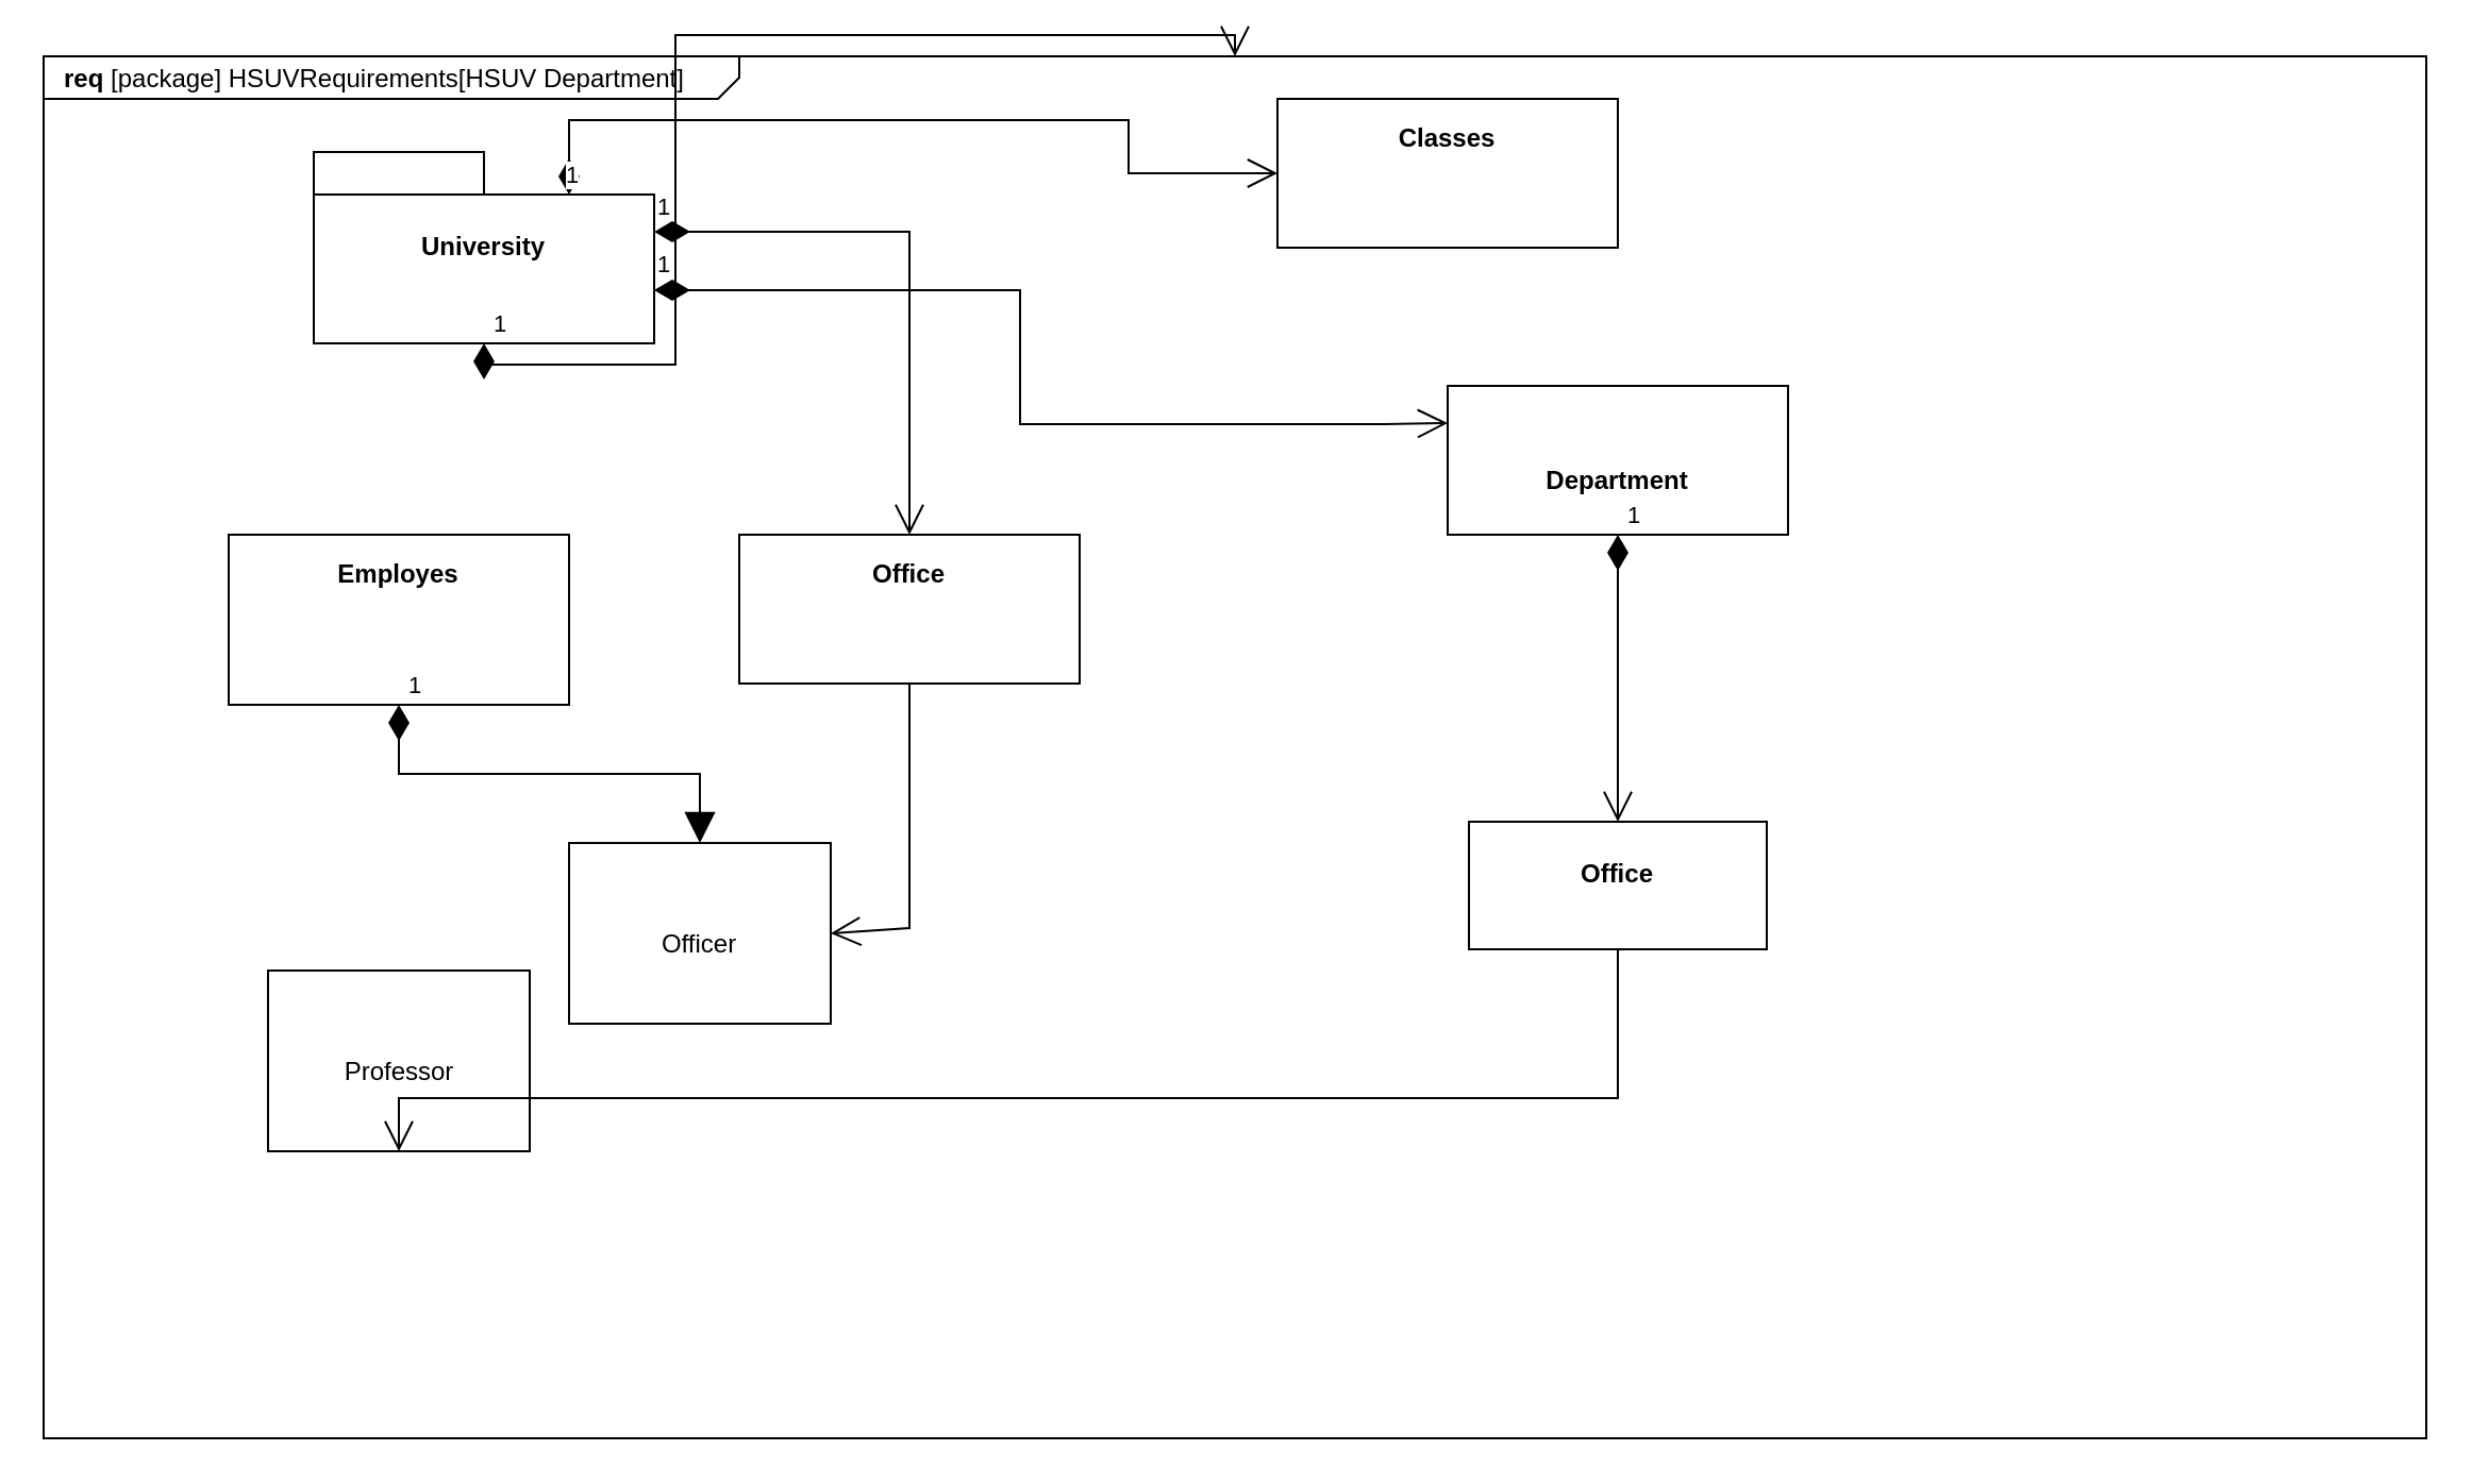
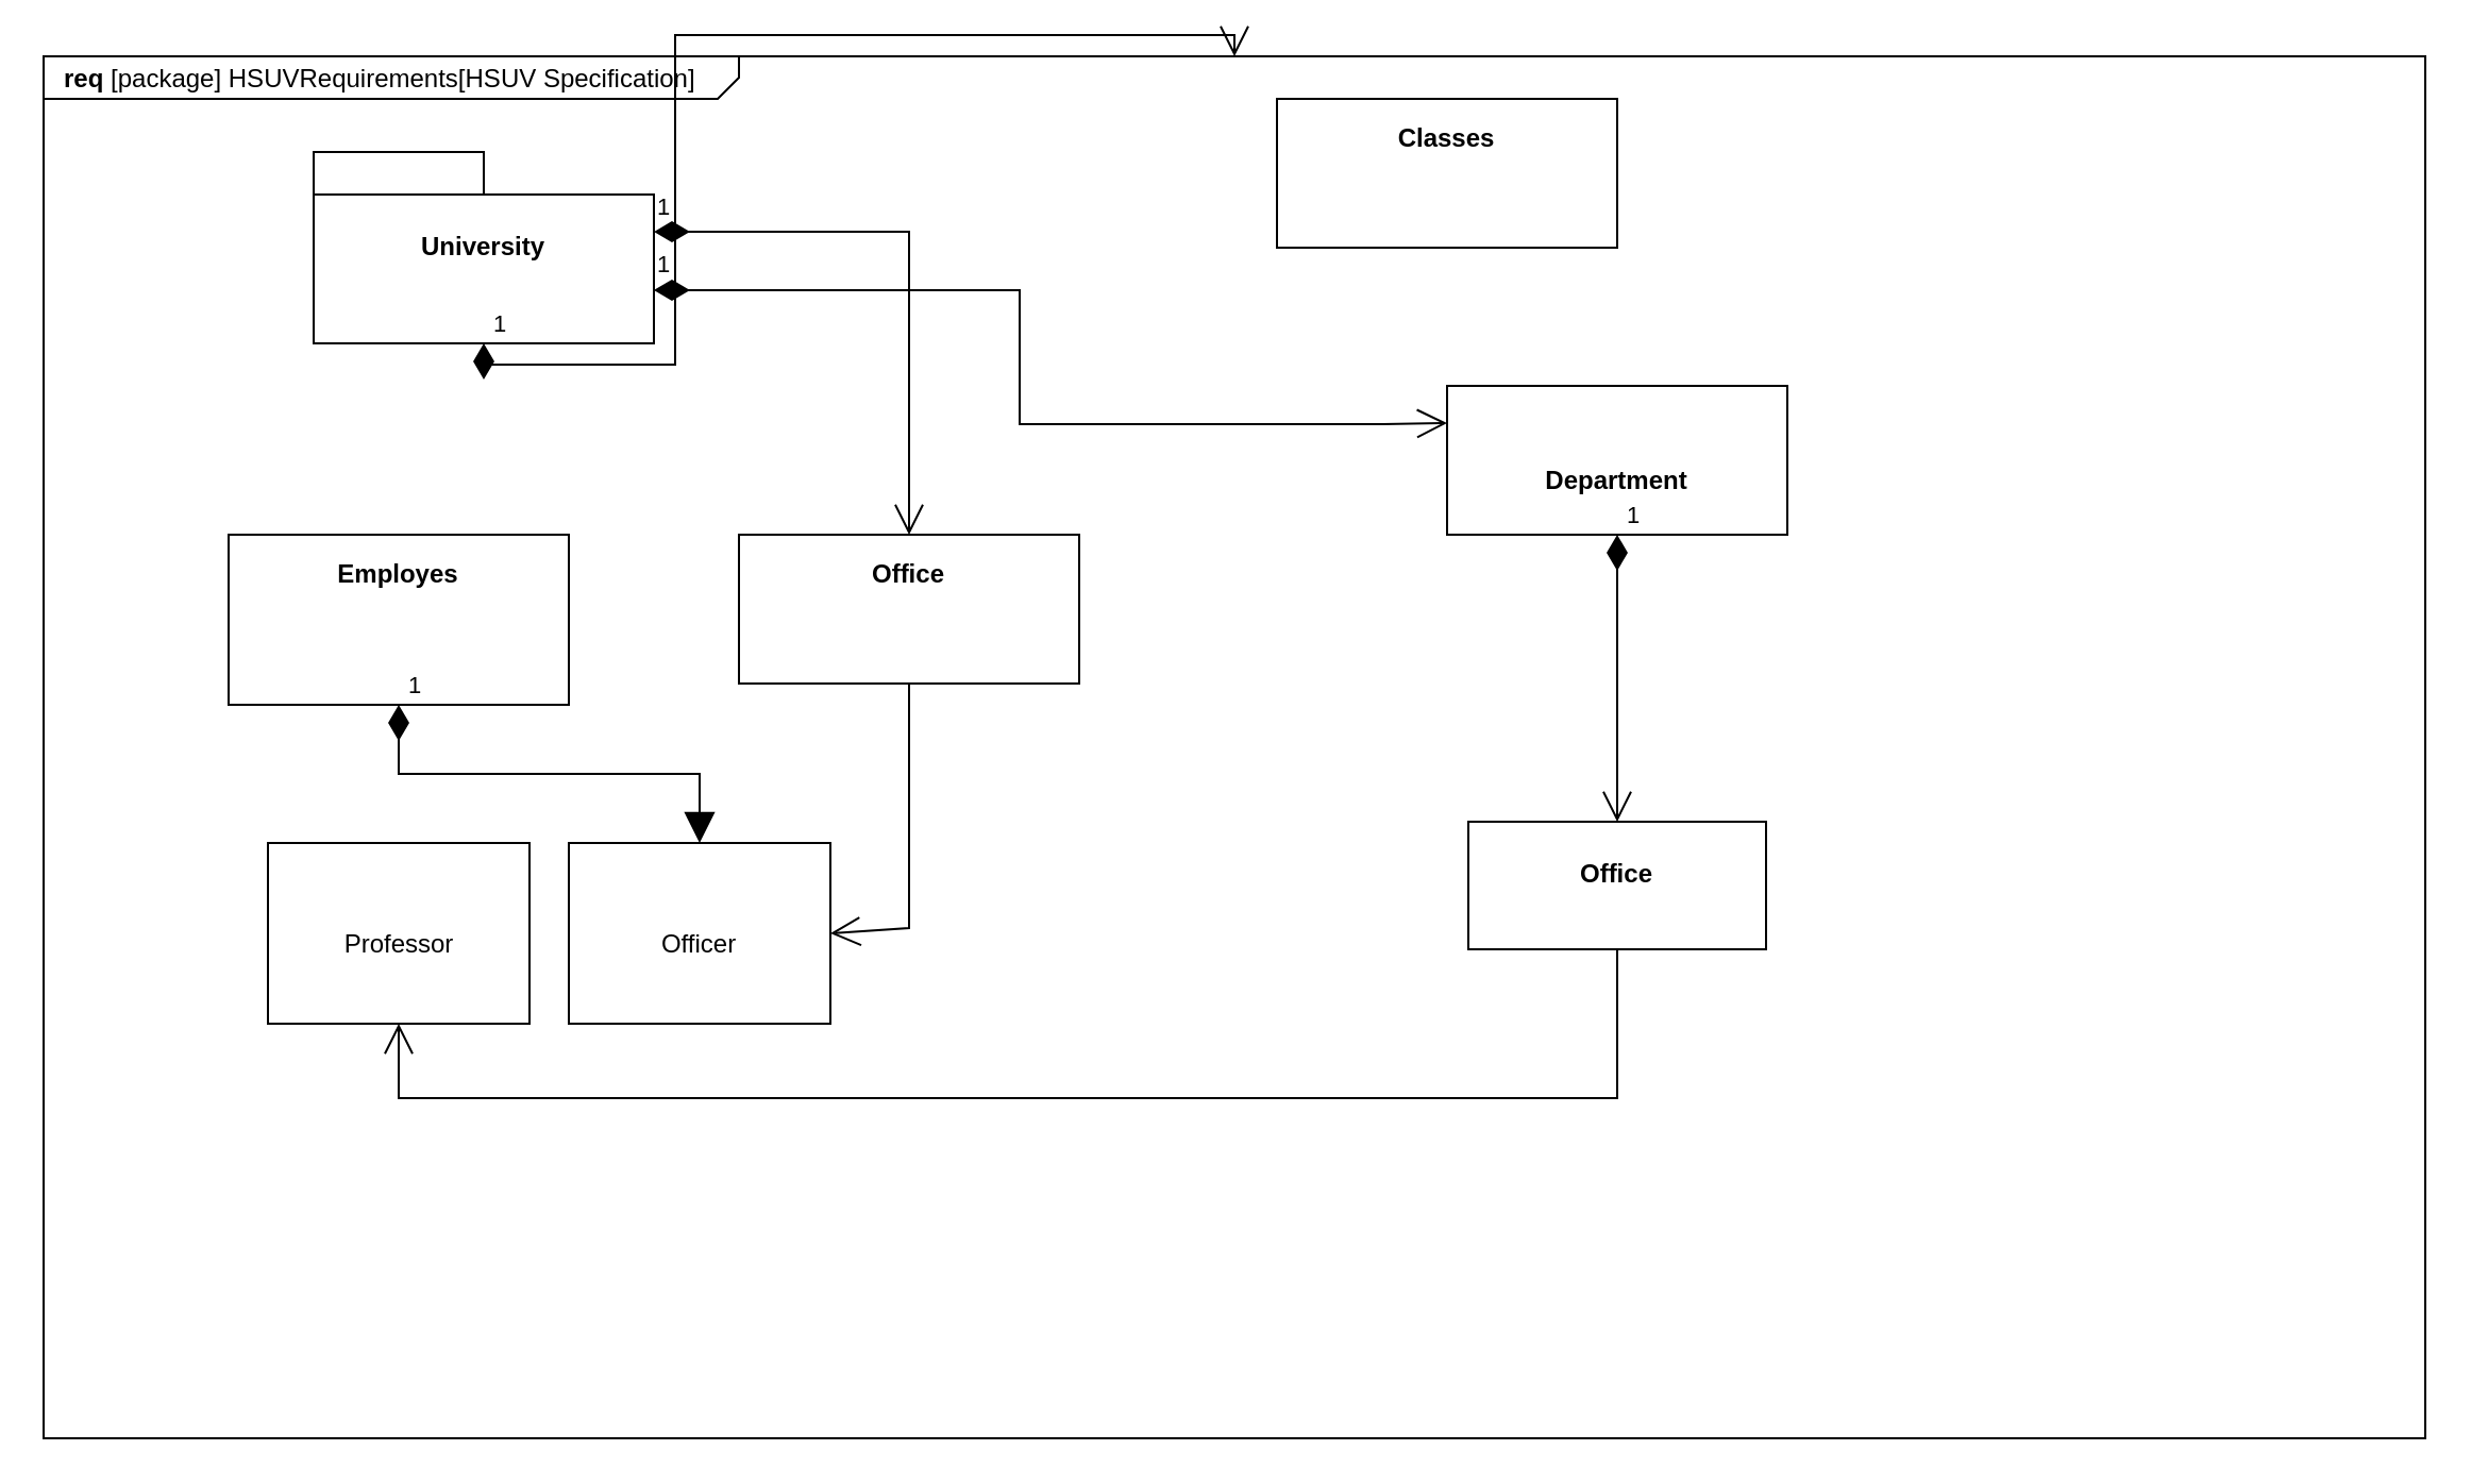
  <mxCell id="0" style=";html=1;" />
  <mxCell id="1" style=";html=1;" parent="0" />
- <mxCell id="2" value="&lt;p style=&quot;margin: 0px ; margin-top: 4px ; margin-left: 10px ; text-align: left&quot;&gt;&lt;b&gt;req&lt;/b&gt;&amp;nbsp;[package] HSUVRequirements[HSUV Department]&lt;/p&gt;" style="html=1;strokeWidth=1;shape=mxgraph.sysml.package;html=1;overflow=fill;whiteSpace=wrap;fillColor=none;gradientColor=none;fontSize=12;align=center;labelX=327.64;" parent="1" vertex="1"><mxGeometry x="20" y="20" width="1120" height="650" as="geometry" /></mxCell>
+ <mxCell id="2" value="&lt;p style=&quot;margin: 0px ; margin-top: 4px ; margin-left: 10px ; text-align: left&quot;&gt;&lt;b&gt;req&lt;/b&gt;&amp;nbsp;[package] HSUVRequirements[HSUV Specification]&lt;/p&gt;" style="html=1;strokeWidth=1;shape=mxgraph.sysml.package;html=1;overflow=fill;whiteSpace=wrap;fillColor=none;gradientColor=none;fontSize=12;align=center;labelX=327.64;" parent="1" vertex="1"><mxGeometry x="20" y="20" width="1120" height="650" as="geometry" /></mxCell>
  <mxCell id="3" value="University" style="shape=folder;tabWidth=80;tabHeight=20;tabPosition=left;strokeWidth=1;html=1;whiteSpace=wrap;align=center;fontSize=12;fontStyle=1" parent="1" vertex="1"><mxGeometry x="147" y="65" width="160" height="90" as="geometry" /></mxCell>
  <mxCell id="4" value="&lt;p&gt;Employes&lt;/p&gt;" style="shape=rect;html=1;overflow=fill;whiteSpace=wrap;align=center;fontStyle=1" parent="1" vertex="1"><mxGeometry x="107" y="245" width="160" height="80" as="geometry" /></mxCell>
  <mxCell id="5" value="&lt;p&gt;Office&lt;br&gt;&lt;/p&gt;" style="shape=rect;html=1;overflow=fill;whiteSpace=wrap;align=center;fontStyle=1" parent="1" vertex="1"><mxGeometry x="347" y="245" width="160" height="70" as="geometry" /></mxCell>
  <mxCell id="6" value="&lt;p&gt;&lt;span&gt;Classes&lt;/span&gt;&lt;br&gt;&lt;/p&gt;" style="shape=rect;html=1;overflow=fill;whiteSpace=wrap;align=center;fontStyle=1" parent="1" vertex="1"><mxGeometry x="600" y="40" width="160" height="70" as="geometry" /></mxCell>
  <mxCell id="7" value="&lt;p&gt;&lt;br&gt;&lt;/p&gt;&lt;p&gt;Department&lt;/p&gt;" style="shape=rect;html=1;overflow=fill;whiteSpace=wrap;align=center;fontStyle=1" parent="1" vertex="1"><mxGeometry x="680" y="175" width="160" height="70" as="geometry" /></mxCell>
- <mxCell id="8" value="&lt;p style=&quot;margin: 0px ; margin-top: 4px ; text-align: center&quot;&gt;&lt;br&gt;&lt;/p&gt;&lt;p style=&quot;margin: 0px ; margin-top: 4px ; text-align: center&quot;&gt;&lt;span&gt;&lt;br&gt;&lt;/span&gt;&lt;/p&gt;&lt;p style=&quot;margin: 0px ; margin-top: 4px ; text-align: center&quot;&gt;&lt;span&gt;Professor&lt;/span&gt;&lt;br&gt;&lt;/p&gt;" style="shape=rect;html=1;overflow=fill;whiteSpace=wrap;" parent="1" vertex="1"><mxGeometry x="125.5" y="450" width="123" height="85" as="geometry" /></mxCell>
+ <mxCell id="8" value="&lt;p style=&quot;margin: 0px ; margin-top: 4px ; text-align: center&quot;&gt;&lt;br&gt;&lt;/p&gt;&lt;p style=&quot;margin: 0px ; margin-top: 4px ; text-align: center&quot;&gt;&lt;span&gt;&lt;br&gt;&lt;/span&gt;&lt;/p&gt;&lt;p style=&quot;margin: 0px ; margin-top: 4px ; text-align: center&quot;&gt;&lt;span&gt;Professor&lt;/span&gt;&lt;br&gt;&lt;/p&gt;" style="shape=rect;html=1;overflow=fill;whiteSpace=wrap;" parent="1" vertex="1"><mxGeometry x="125.5" y="390" width="123" height="85" as="geometry" /></mxCell>
  <mxCell id="9" value="&lt;p style=&quot;margin: 0px ; margin-top: 4px ; text-align: center&quot;&gt;&lt;br&gt;&lt;/p&gt;&lt;p style=&quot;margin: 0px ; margin-top: 4px ; text-align: center&quot;&gt;&lt;br&gt;&lt;/p&gt;&lt;p style=&quot;margin: 0px ; margin-top: 4px ; text-align: center&quot;&gt;Officer&lt;/p&gt;" style="shape=rect;html=1;overflow=fill;whiteSpace=wrap;" vertex="1" parent="1"><mxGeometry x="267" y="390" width="123" height="85" as="geometry" /></mxCell>
  <mxCell id="10" value="1" style="endArrow=block;html=1;endSize=12;startArrow=diamondThin;startSize=14;startFill=1;edgeStyle=orthogonalEdgeStyle;align=left;verticalAlign=bottom;rounded=0;exitX=0.5;exitY=1;exitDx=0;exitDy=0;" edge="1" parent="1" source="4" target="9"><mxGeometry x="-1" y="3" relative="1" as="geometry"><mxPoint x="200" y="330" as="sourcePoint" /><mxPoint x="350" y="320" as="targetPoint" /></mxGeometry></mxCell>
  <mxCell id="11" value="1" style="endArrow=open;html=1;endSize=12;startArrow=diamondThin;startSize=14;startFill=1;edgeStyle=orthogonalEdgeStyle;align=left;verticalAlign=bottom;rounded=0;" edge="1" parent="1" source="3" target="2"><mxGeometry x="-1" y="3" relative="1" as="geometry"><mxPoint x="227" y="155" as="sourcePoint" /><mxPoint x="227" y="315" as="targetPoint" /></mxGeometry></mxCell>
  <mxCell id="12" value="1" style="endArrow=open;html=1;endSize=12;startArrow=diamondThin;startSize=14;startFill=1;edgeStyle=orthogonalEdgeStyle;align=left;verticalAlign=bottom;rounded=0;exitX=0;exitY=0;exitDx=160;exitDy=37.5;exitPerimeter=0;" edge="1" parent="1" source="3" target="5"><mxGeometry x="-1" y="3" relative="1" as="geometry"><mxPoint x="310" y="110" as="sourcePoint" /><mxPoint x="467" y="110" as="targetPoint" /></mxGeometry></mxCell>
  <mxCell id="13" value="1" style="endArrow=open;html=1;endSize=12;startArrow=diamondThin;startSize=14;startFill=1;edgeStyle=orthogonalEdgeStyle;align=left;verticalAlign=bottom;rounded=0;exitX=1;exitY=0.722;exitDx=0;exitDy=0;exitPerimeter=0;entryX=0;entryY=0.25;entryDx=0;entryDy=0;" edge="1" parent="1" source="3" target="7"><mxGeometry x="-1" y="3" relative="1" as="geometry"><mxPoint x="300" y="120" as="sourcePoint" /><mxPoint x="650" y="103" as="targetPoint" /><Array as="points"><mxPoint x="479" y="130" /><mxPoint x="479" y="193" /><mxPoint x="650" y="193" /></Array></mxGeometry></mxCell>
  <mxCell id="14" value="" style="endArrow=open;endFill=1;endSize=12;html=1;rounded=0;entryX=0.5;entryY=1;entryDx=0;entryDy=0;exitX=0.5;exitY=1;exitDx=0;exitDy=0;" edge="1" parent="1" source="16" target="8"><mxGeometry width="160" relative="1" as="geometry"><mxPoint x="467" y="315" as="sourcePoint" /><mxPoint x="300" y="480" as="targetPoint" /><Array as="points"><mxPoint x="760" y="510" /><mxPoint x="467" y="510" /><mxPoint x="187" y="510" /></Array></mxGeometry></mxCell>
- <mxCell id="15" value="1" style="endArrow=open;html=1;endSize=12;startArrow=diamondThin;startSize=14;startFill=1;edgeStyle=orthogonalEdgeStyle;align=left;verticalAlign=bottom;rounded=0;exitX=0;exitY=0;exitDx=120;exitDy=20;exitPerimeter=0;entryX=0;entryY=0.5;entryDx=0;entryDy=0;" edge="1" parent="1" source="3" target="6"><mxGeometry x="-1" y="3" relative="1" as="geometry"><mxPoint x="290" y="70" as="sourcePoint" /><mxPoint x="450" y="70" as="targetPoint" /><Array as="points"><mxPoint x="267" y="50" /><mxPoint x="530" y="50" /><mxPoint x="530" y="75" /></Array></mxGeometry></mxCell>
  <mxCell id="16" value="&lt;p style=&quot;margin: 0px ; margin-top: 4px ; text-align: center&quot;&gt;&lt;br&gt;&lt;b&gt;Office&lt;/b&gt;&lt;/p&gt;&lt;p style=&quot;margin: 0px ; margin-top: 4px ; text-align: center&quot;&gt;&lt;b&gt;&lt;br&gt;&lt;/b&gt;&lt;/p&gt;" style="verticalAlign=top;align=left;overflow=fill;fontSize=12;fontFamily=Helvetica;html=1;" vertex="1" parent="1"><mxGeometry x="690" y="380" width="140" height="60" as="geometry" /></mxCell>
  <mxCell id="17" value="1" style="endArrow=open;html=1;endSize=12;startArrow=diamondThin;startSize=14;startFill=1;edgeStyle=orthogonalEdgeStyle;align=left;verticalAlign=bottom;rounded=0;exitX=0.5;exitY=1;exitDx=0;exitDy=0;" edge="1" parent="1" source="7" target="16"><mxGeometry x="-1" y="3" relative="1" as="geometry"><mxPoint x="740" y="270" as="sourcePoint" /><mxPoint x="900" y="270" as="targetPoint" /></mxGeometry></mxCell>
  <mxCell id="18" value="" style="endArrow=open;endFill=1;endSize=12;html=1;rounded=0;exitX=0.5;exitY=1;exitDx=0;exitDy=0;entryX=1;entryY=0.5;entryDx=0;entryDy=0;" edge="1" parent="1" source="5" target="9"><mxGeometry width="160" relative="1" as="geometry"><mxPoint x="460" y="370" as="sourcePoint" /><mxPoint x="620" y="370" as="targetPoint" /><Array as="points"><mxPoint x="427" y="430" /></Array></mxGeometry></mxCell>
